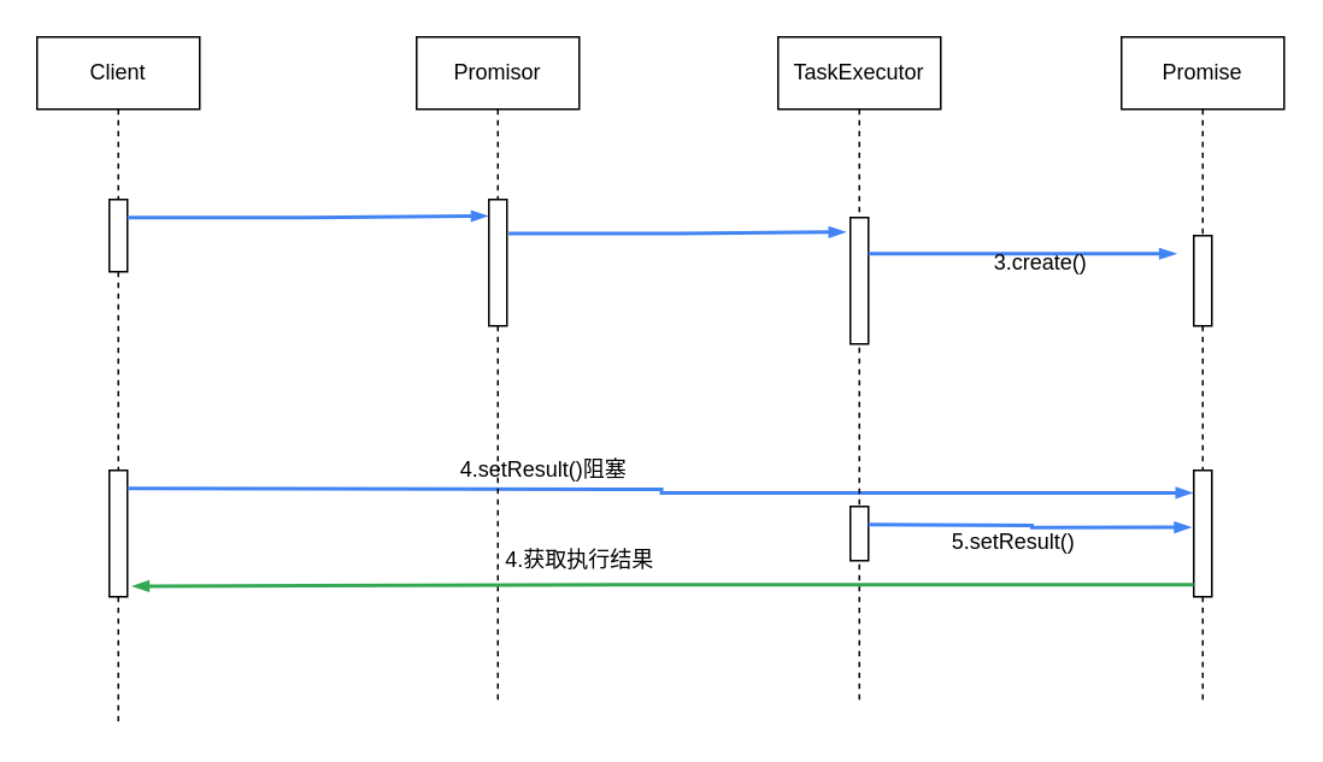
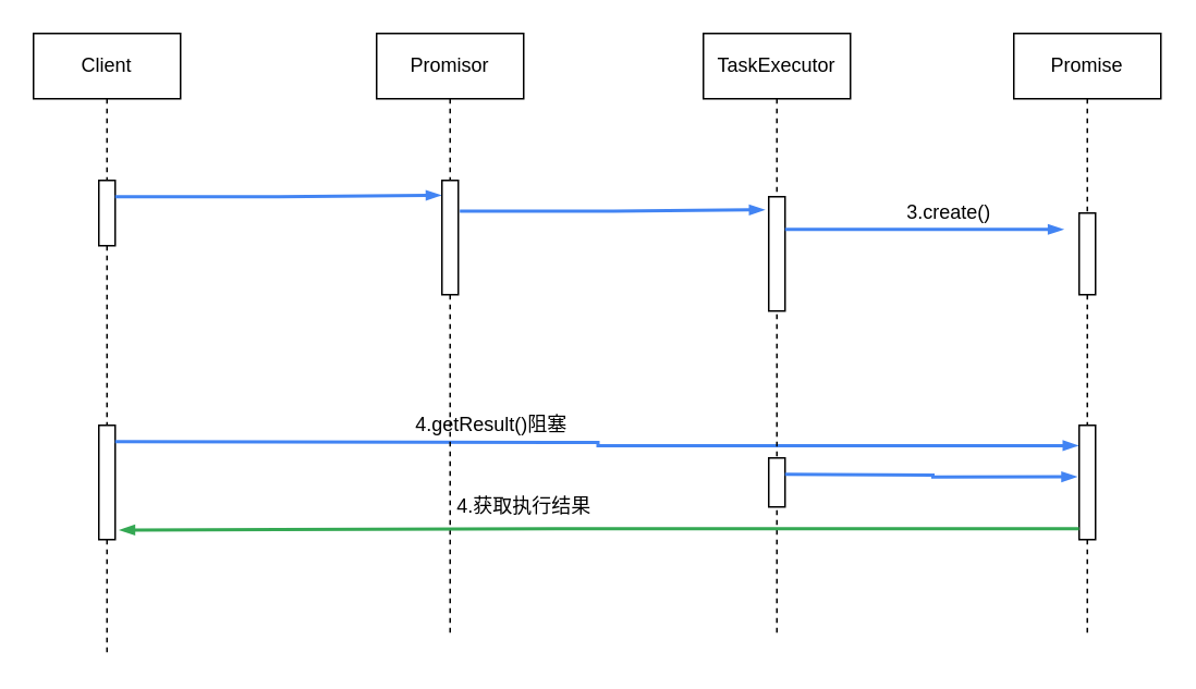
  <mxCell id="0" />
  <mxCell id="1" parent="0" />
  <mxCell id="2" value="Client" style="shape=umlLifeline;perimeter=lifelinePerimeter;whiteSpace=wrap;html=1;container=1;collapsible=0;recursiveResize=0;outlineConnect=0;" vertex="1" parent="1"><mxGeometry x="20" y="20" width="90" height="380" as="geometry" /></mxCell>
  <mxCell id="3" value="" style="html=1;points=[];perimeter=orthogonalPerimeter;" vertex="1" parent="2"><mxGeometry x="40" y="90" width="10" height="40" as="geometry" /></mxCell>
  <mxCell id="4" value="" style="edgeStyle=orthogonalEdgeStyle;fontSize=12;html=1;endArrow=blockThin;endFill=1;rounded=0;strokeWidth=2;endSize=4;startSize=4;dashed=0;strokeColor=#4284F3;entryX=-0.076;entryY=0.13;entryDx=0;entryDy=0;entryPerimeter=0;" edge="1" parent="2" target="8"><mxGeometry width="100" relative="1" as="geometry"><mxPoint x="50" y="100" as="sourcePoint" /><mxPoint x="150" y="100" as="targetPoint" /><Array as="points"><mxPoint x="150" y="100" /><mxPoint x="150" y="100" /></Array></mxGeometry></mxCell>
  <mxCell id="5" value="" style="html=1;points=[];perimeter=orthogonalPerimeter;" vertex="1" parent="2"><mxGeometry x="40" y="240" width="10" height="70" as="geometry" /></mxCell>
  <mxCell id="6" value="" style="edgeStyle=orthogonalEdgeStyle;fontSize=12;html=1;endArrow=blockThin;endFill=1;rounded=0;strokeWidth=2;endSize=4;startSize=4;dashed=0;strokeColor=#4284F3;entryX=-0.092;entryY=0.178;entryDx=0;entryDy=0;entryPerimeter=0;" edge="1" parent="2" target="16"><mxGeometry width="100" relative="1" as="geometry"><mxPoint x="50" y="250" as="sourcePoint" /><mxPoint x="150" y="250" as="targetPoint" /></mxGeometry></mxCell>
  <mxCell id="7" value="Promisor" style="shape=umlLifeline;perimeter=lifelinePerimeter;whiteSpace=wrap;html=1;container=1;collapsible=0;recursiveResize=0;outlineConnect=0;" vertex="1" parent="1"><mxGeometry x="230" y="20" width="90" height="370" as="geometry" /></mxCell>
  <mxCell id="8" value="" style="html=1;points=[];perimeter=orthogonalPerimeter;" vertex="1" parent="7"><mxGeometry x="40" y="90" width="10" height="70" as="geometry" /></mxCell>
  <mxCell id="9" value="TaskExecutor" style="shape=umlLifeline;perimeter=lifelinePerimeter;whiteSpace=wrap;html=1;container=1;collapsible=0;recursiveResize=0;outlineConnect=0;" vertex="1" parent="1"><mxGeometry x="430" y="20" width="90" height="370" as="geometry" /></mxCell>
  <mxCell id="10" value="" style="html=1;points=[];perimeter=orthogonalPerimeter;" vertex="1" parent="9"><mxGeometry x="40" y="100" width="10" height="70" as="geometry" /></mxCell>
  <mxCell id="11" value="" style="edgeStyle=orthogonalEdgeStyle;fontSize=12;html=1;endArrow=blockThin;endFill=1;rounded=0;strokeWidth=2;endSize=4;startSize=4;dashed=0;strokeColor=#4284F3;" edge="1" parent="9"><mxGeometry width="100" relative="1" as="geometry"><mxPoint x="50" y="120" as="sourcePoint" /><mxPoint x="220" y="120" as="targetPoint" /></mxGeometry></mxCell>
  <mxCell id="12" value="" style="html=1;points=[];perimeter=orthogonalPerimeter;" vertex="1" parent="9"><mxGeometry x="40" y="260" width="10" height="30" as="geometry" /></mxCell>
  <mxCell id="13" value="" style="edgeStyle=orthogonalEdgeStyle;fontSize=12;html=1;endArrow=blockThin;endFill=1;rounded=0;strokeWidth=2;endSize=4;startSize=4;dashed=0;strokeColor=#4284F3;entryX=-0.175;entryY=0.451;entryDx=0;entryDy=0;entryPerimeter=0;" edge="1" parent="9" target="16"><mxGeometry width="100" relative="1" as="geometry"><mxPoint x="50" y="270" as="sourcePoint" /><mxPoint x="150" y="270" as="targetPoint" /></mxGeometry></mxCell>
  <mxCell id="14" value="Promise" style="shape=umlLifeline;perimeter=lifelinePerimeter;whiteSpace=wrap;html=1;container=1;collapsible=0;recursiveResize=0;outlineConnect=0;" vertex="1" parent="1"><mxGeometry x="620" y="20" width="90" height="370" as="geometry" /></mxCell>
  <mxCell id="15" value="" style="html=1;points=[];perimeter=orthogonalPerimeter;" vertex="1" parent="14"><mxGeometry x="40" y="110" width="10" height="50" as="geometry" /></mxCell>
  <mxCell id="16" value="" style="html=1;points=[];perimeter=orthogonalPerimeter;" vertex="1" parent="14"><mxGeometry x="40" y="240" width="10" height="70" as="geometry" /></mxCell>
  <mxCell id="17" value="" style="edgeStyle=orthogonalEdgeStyle;fontSize=12;html=1;endArrow=blockThin;endFill=1;rounded=0;strokeWidth=2;endSize=4;startSize=4;dashed=0;strokeColor=#4284F3;exitX=1.093;exitY=0.268;exitDx=0;exitDy=0;exitPerimeter=0;entryX=-0.292;entryY=0.114;entryDx=0;entryDy=0;entryPerimeter=0;" edge="1" parent="1" source="8" target="10"><mxGeometry width="100" relative="1" as="geometry"><mxPoint x="300" y="130" as="sourcePoint" /><mxPoint x="400" y="130" as="targetPoint" /></mxGeometry></mxCell>
- <mxCell id="18" value="3.create()" style="text;html=1;align=center;verticalAlign=middle;resizable=0;points=[];autosize=1;strokeColor=none;fillColor=none;" vertex="1" parent="1"><mxGeometry x="540" y="135" width="70" height="20" as="geometry" /></mxCell>
- <mxCell id="19" value="4.setResult()阻塞" style="text;html=1;align=center;verticalAlign=middle;resizable=0;points=[];autosize=1;strokeColor=none;fillColor=none;" vertex="1" parent="1"><mxGeometry x="245" y="250" width="110" height="20" as="geometry" /></mxCell>
- <mxCell id="20" value="5.setResult()" style="text;html=1;align=center;verticalAlign=middle;resizable=0;points=[];autosize=1;strokeColor=none;fillColor=none;" vertex="1" parent="1"><mxGeometry x="520" y="290" width="80" height="20" as="geometry" /></mxCell>
+ <mxCell id="18" value="3.create()" style="text;html=1;align=center;verticalAlign=middle;resizable=0;points=[];autosize=1;strokeColor=none;fillColor=none;" vertex="1" parent="1"><mxGeometry x="545" y="120" width="70" height="20" as="geometry" /></mxCell>
+ <mxCell id="19" value="4.getResult()阻塞" style="text;html=1;align=center;verticalAlign=middle;resizable=0;points=[];autosize=1;strokeColor=none;fillColor=none;" vertex="1" parent="1"><mxGeometry x="245" y="250" width="110" height="20" as="geometry" /></mxCell>
  <mxCell id="21" value="" style="edgeStyle=orthogonalEdgeStyle;fontSize=12;html=1;endArrow=blockThin;endFill=1;rounded=0;strokeWidth=2;endSize=4;startSize=4;strokeColor=#34A853;dashed=0;exitX=-0.008;exitY=0.904;exitDx=0;exitDy=0;exitPerimeter=0;entryX=1.307;entryY=0.916;entryDx=0;entryDy=0;entryPerimeter=0;" edge="1" parent="1" source="16" target="5"><mxGeometry width="100" relative="1" as="geometry"><mxPoint x="270" y="480" as="sourcePoint" /><mxPoint x="370" y="480" as="targetPoint" /></mxGeometry></mxCell>
  <mxCell id="22" value="4.获取执行结果" style="text;html=1;align=center;verticalAlign=middle;resizable=0;points=[];autosize=1;strokeColor=none;fillColor=none;" vertex="1" parent="1"><mxGeometry x="270" y="300" width="100" height="20" as="geometry" /></mxCell>
